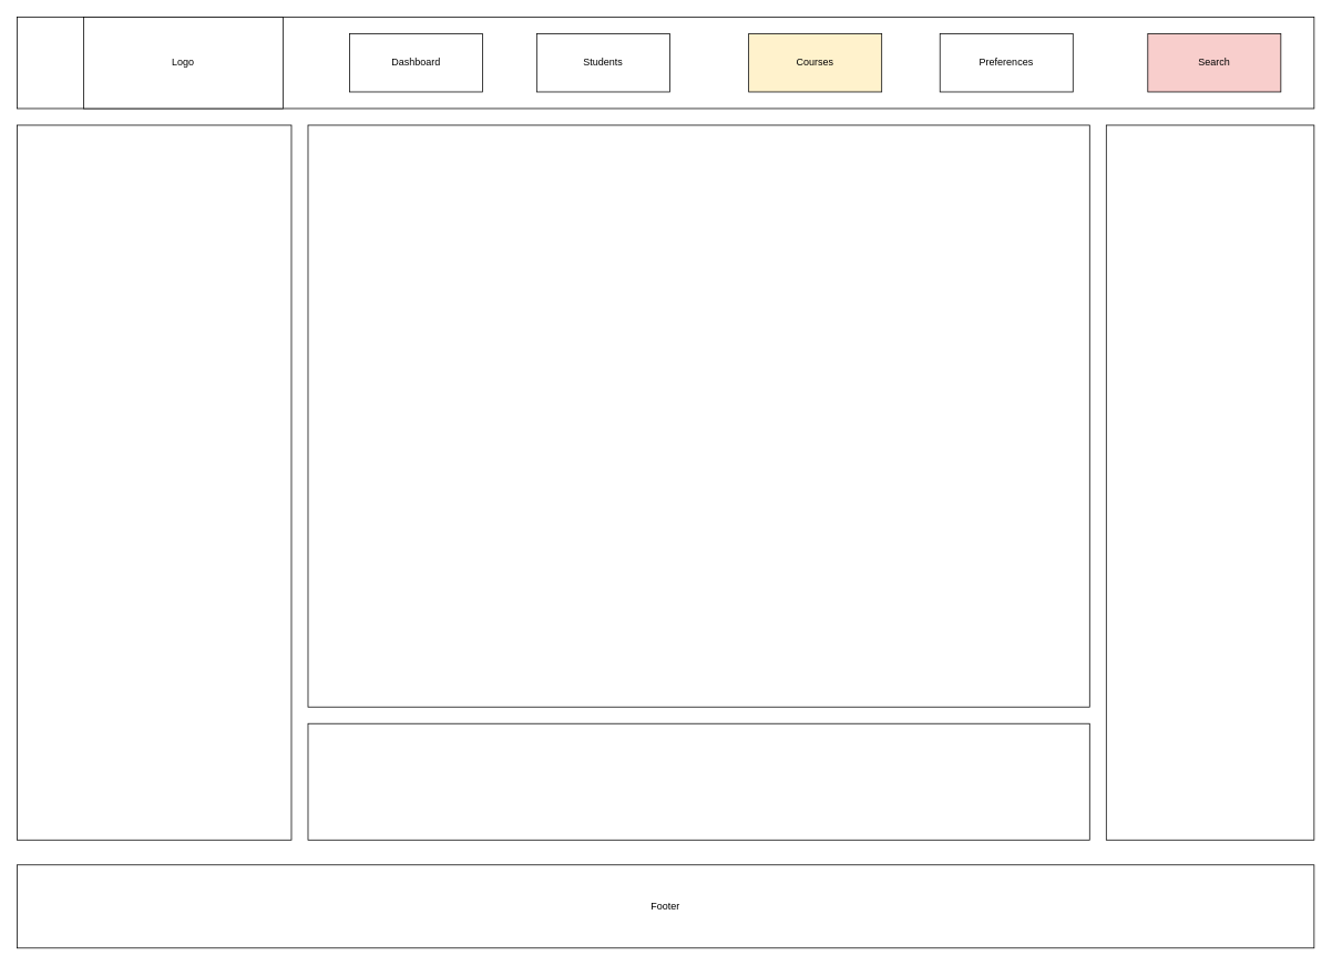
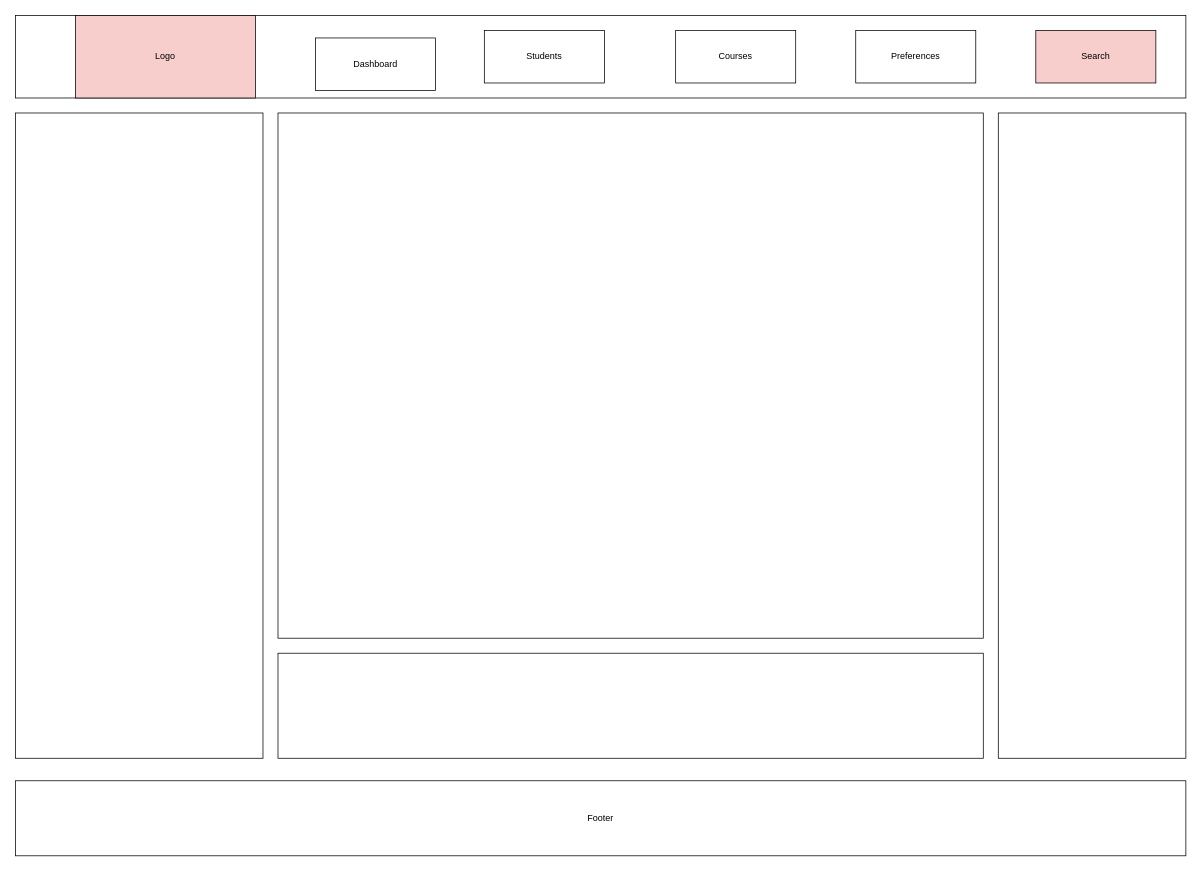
  <mxCell id="0" />
  <mxCell id="1" parent="0" />
  <mxCell id="2" value="" style="rounded=0;whiteSpace=wrap;html=1;" vertex="1" parent="1"><mxGeometry x="20" y="20" width="1560" height="110" as="geometry" /></mxCell>
- <mxCell id="3" value="Logo" style="rounded=0;whiteSpace=wrap;html=1;" vertex="1" parent="1"><mxGeometry x="100" y="20" width="240" height="110" as="geometry" /></mxCell>
+ <mxCell id="3" value="Logo" style="rounded=0;whiteSpace=wrap;html=1;fillColor=#f8cecc;" vertex="1" parent="1"><mxGeometry x="100" y="20" width="240" height="110" as="geometry" /></mxCell>
  <mxCell id="4" value="Students" style="rounded=0;whiteSpace=wrap;html=1;" vertex="1" parent="1"><mxGeometry x="645" y="40" width="160" height="70" as="geometry" /></mxCell>
  <mxCell id="5" value="Search" style="rounded=0;whiteSpace=wrap;html=1;fillColor=#f8cecc;" vertex="1" parent="1"><mxGeometry x="1380" y="40" width="160" height="70" as="geometry" /></mxCell>
- <mxCell id="6" value="Preferences" style="rounded=0;whiteSpace=wrap;html=1;" vertex="1" parent="1"><mxGeometry x="1130" y="40" width="160" height="70" as="geometry" /></mxCell>
- <mxCell id="7" value="Courses" style="rounded=0;whiteSpace=wrap;html=1;fillColor=#fff2cc;" vertex="1" parent="1"><mxGeometry x="900" y="40" width="160" height="70" as="geometry" /></mxCell>
+ <mxCell id="6" value="Preferences" style="rounded=0;whiteSpace=wrap;html=1;" vertex="1" parent="1"><mxGeometry x="1140" y="40" width="160" height="70" as="geometry" /></mxCell>
+ <mxCell id="7" value="Courses" style="rounded=0;whiteSpace=wrap;html=1;" vertex="1" parent="1"><mxGeometry x="900" y="40" width="160" height="70" as="geometry" /></mxCell>
  <mxCell id="8" value="Footer" style="rounded=0;whiteSpace=wrap;html=1;" vertex="1" parent="1"><mxGeometry x="20" y="1040" width="1560" height="100" as="geometry" /></mxCell>
- <mxCell id="9" value="Dashboard" style="rounded=0;whiteSpace=wrap;html=1;" vertex="1" parent="1"><mxGeometry x="420" y="40" width="160" height="70" as="geometry" /></mxCell>
+ <mxCell id="9" value="Dashboard" style="rounded=0;whiteSpace=wrap;html=1;" vertex="1" parent="1"><mxGeometry x="420" y="50" width="160" height="70" as="geometry" /></mxCell>
  <mxCell id="10" value="" style="rounded=0;whiteSpace=wrap;html=1;" vertex="1" parent="1"><mxGeometry x="370" y="150" width="940" height="700" as="geometry" /></mxCell>
  <mxCell id="11" value="" style="rounded=0;whiteSpace=wrap;html=1;" vertex="1" parent="1"><mxGeometry x="20" y="150" width="330" height="860" as="geometry" /></mxCell>
  <mxCell id="12" value="" style="rounded=0;whiteSpace=wrap;html=1;" vertex="1" parent="1"><mxGeometry x="370" y="870" width="940" height="140" as="geometry" /></mxCell>
  <mxCell id="13" value="" style="rounded=0;whiteSpace=wrap;html=1;" vertex="1" parent="1"><mxGeometry x="1330" y="150" width="250" height="860" as="geometry" /></mxCell>
